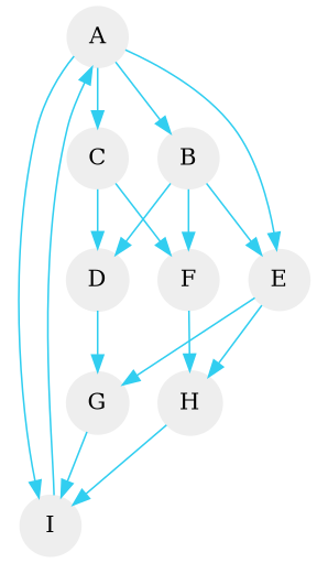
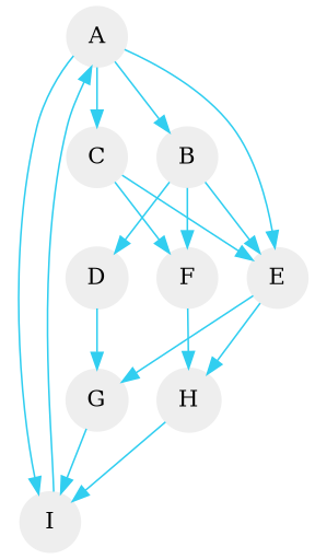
  digraph {
    rankdir=TB
    node [color="#EEEEEE" fillcolor="#EEEEEE" shape=circle style=filled]
    edge [color="#31CEF0"]
    A
    B
    C
    E
    I
    D
    F
    G
    H
    A -> B
    A -> C
    A -> E
    A -> I
    B -> E
    B -> D
    B -> F
-   C -> D
+   C -> E
    C -> F
    E -> G
    E -> H
    I -> A
    D -> G
    F -> H
    G -> I
    H -> I
  }
